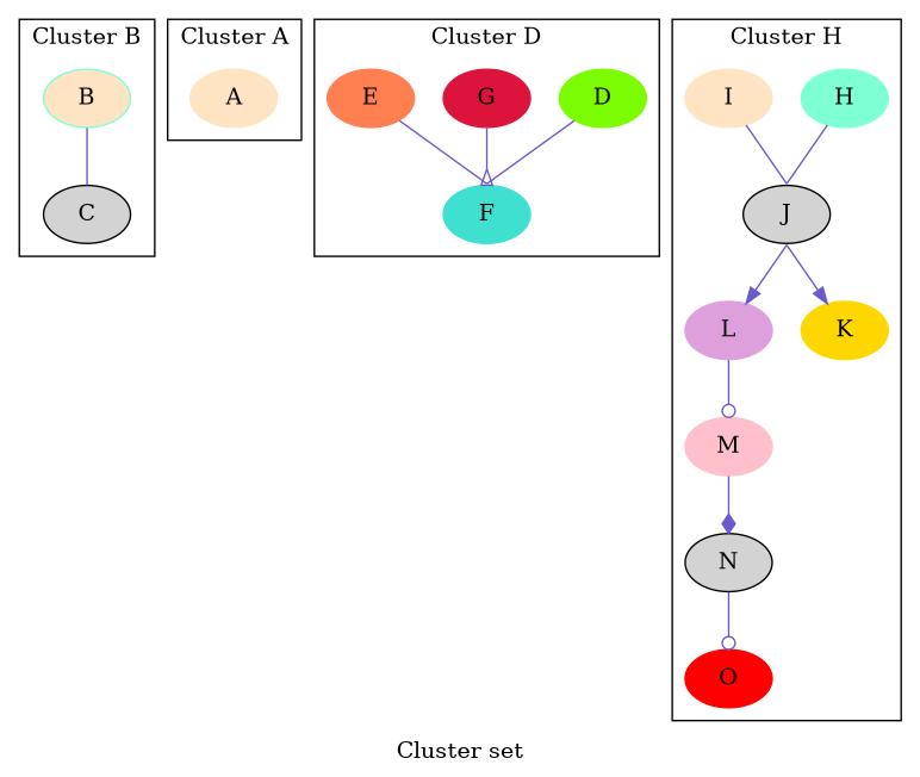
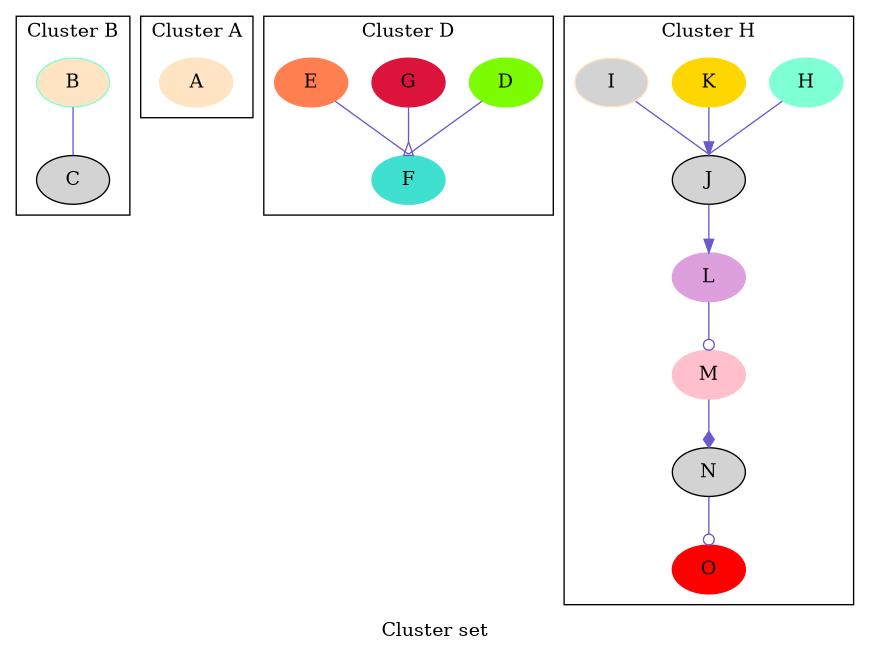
  digraph {
    label="Cluster set"
    rankdir=TB
    node [shape=oval style=filled]
    edge [arrowhead=none color=slateblue]
    B [color=aquamarine fillcolor=bisque]
    C
    A [color=bisque]
    D [color=lawngreen]
    F [color=turquoise]
    G [color=crimson]
    E [color=coral]
    H [color=aquamarine]
    J
    L [color=plum]
    K [color=gold]
-   I [color=bisque]
+   I [color=bisque fillcolor=lightgrey]
    M [color=pink]
    N
    O [color=red]
    subgraph cluster_1 {
      label="Cluster B"
      B
      C
    }
    subgraph cluster_2 {
      label="Cluster A"
      A
    }
    subgraph cluster_3 {
      label="Cluster D"
      D
      F
      G
      E
    }
    subgraph cluster_4 {
      label="Cluster H"
      H
      J
      L
      K
      I
      M
      N
      O
    }
    B -> C [samehead=1]
    D -> F [samehead=1]
    G -> F [arrowhead=invempty sametail=1]
    E -> F [samehead=1]
    H -> J [samehead=1]
    J -> L [sametail=1 arrowhead=""]
-   J -> K [sametail=1 arrowhead=""]
+   K -> J [sametail=1 arrowhead=""]
    L -> M [arrowhead=odot]
    I -> J [samehead=1]
    M -> N [arrowhead=diamond]
    N -> O [arrowhead=odot]
  }
